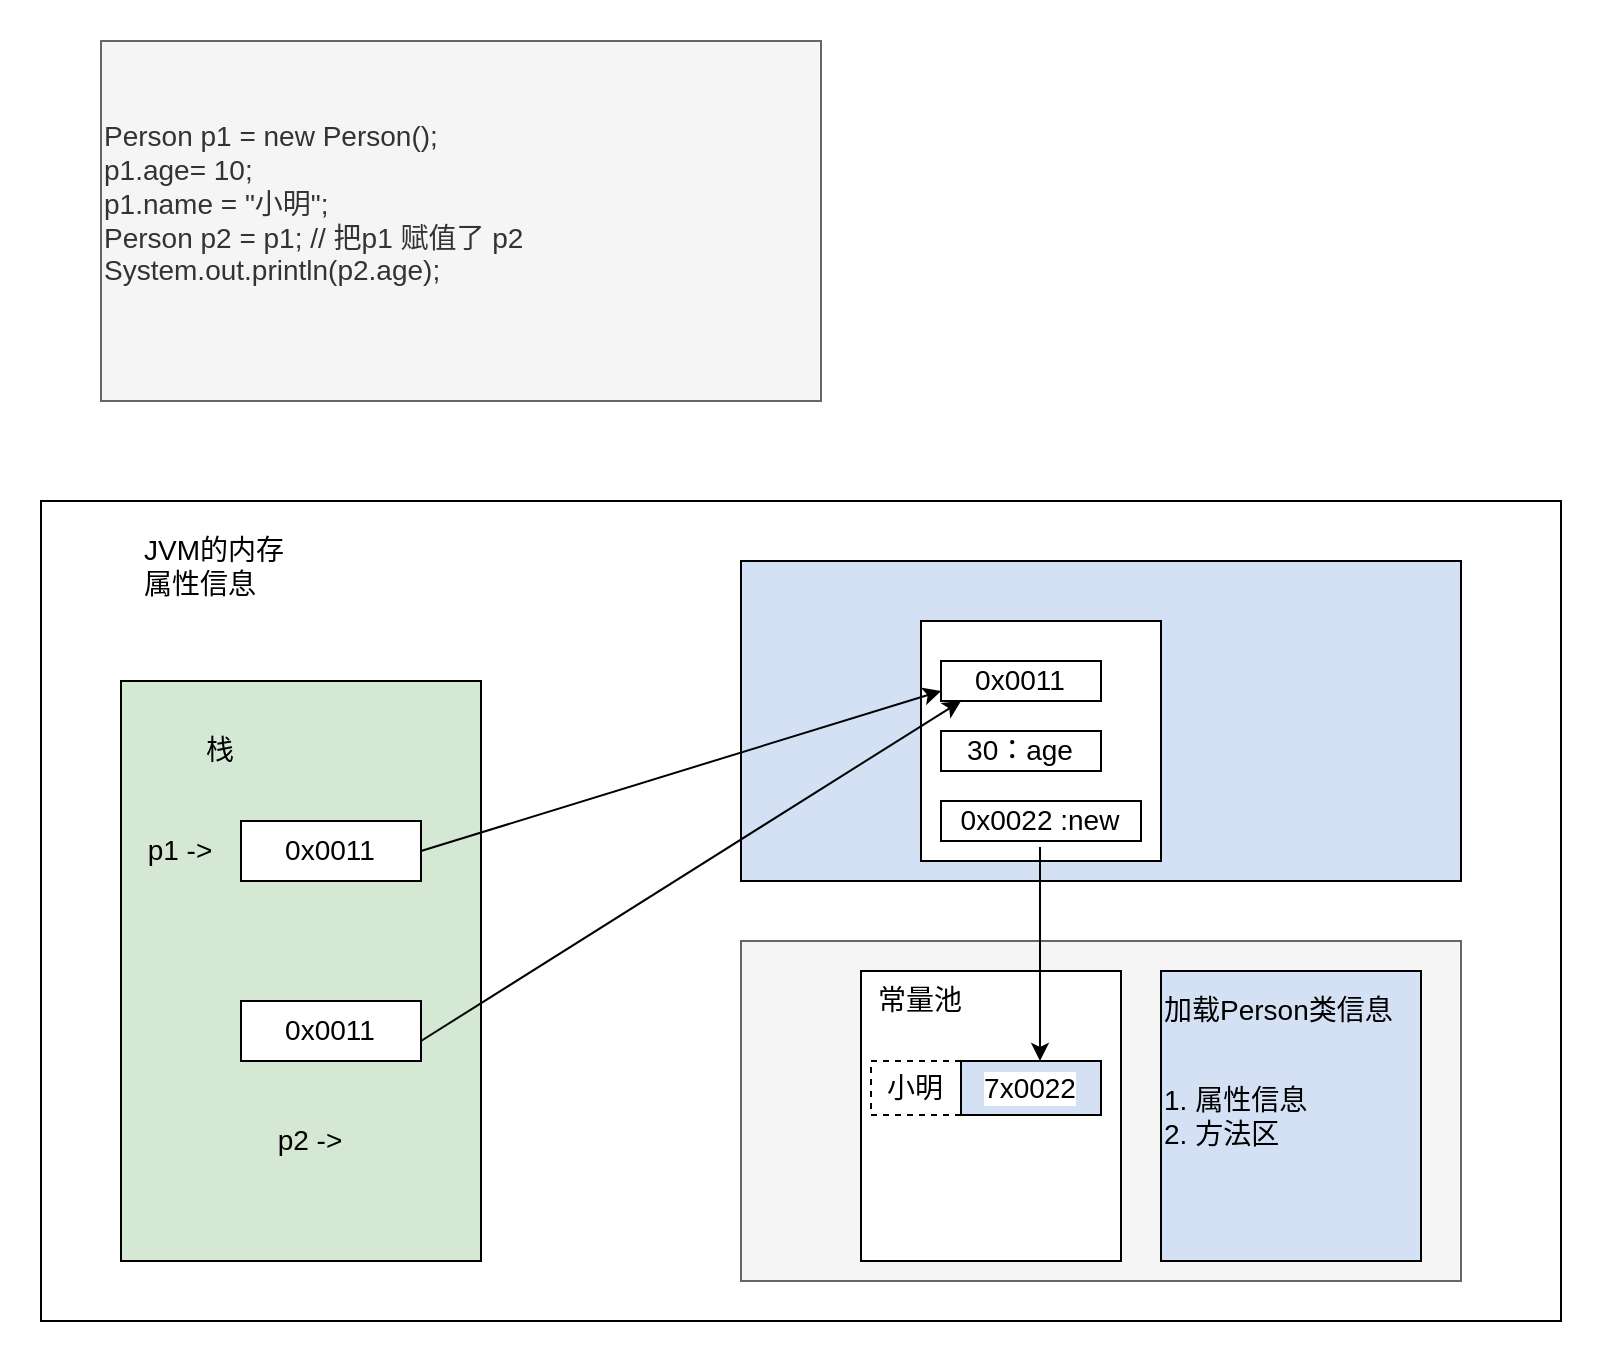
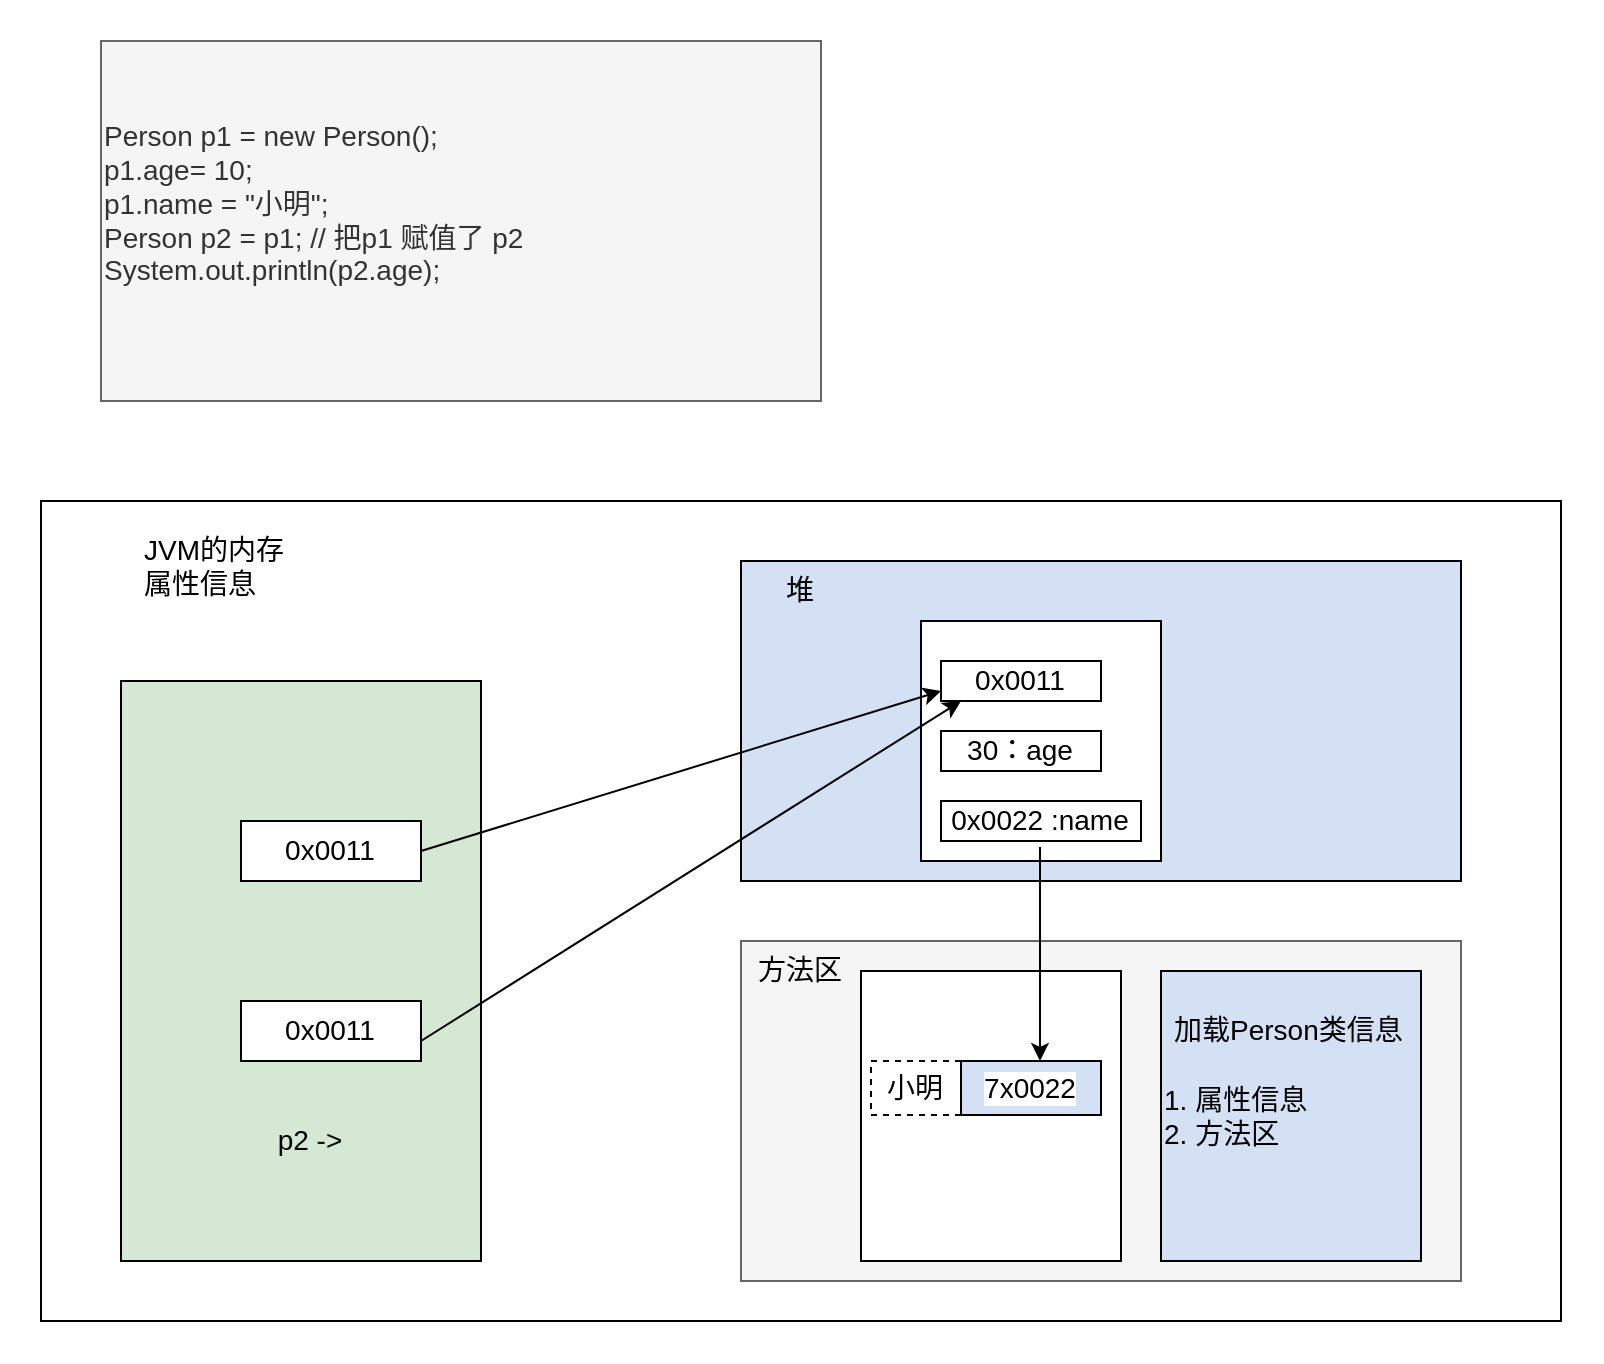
  <mxCell id="0" />
  <mxCell id="1" parent="0" />
  <mxCell id="2" value="&lt;div style=&quot;font-size: 14px&quot;&gt;&lt;font style=&quot;font-size: 14px&quot;&gt;Person p1 = new Person();&lt;/font&gt;&lt;/div&gt;&lt;div style=&quot;font-size: 14px&quot;&gt;&lt;span&gt;&lt;font style=&quot;font-size: 14px&quot;&gt;p1.age= 10;&lt;/font&gt;&lt;/span&gt;&lt;/div&gt;&lt;div style=&quot;font-size: 14px&quot;&gt;&lt;span&gt;&lt;font style=&quot;font-size: 14px&quot;&gt;p1.name = &quot;小明&quot;;&lt;/font&gt;&lt;/span&gt;&lt;/div&gt;&lt;div style=&quot;font-size: 14px&quot;&gt;&lt;font style=&quot;font-size: 14px&quot;&gt;Person p2 = p1; // 把p1 赋值了 p2&amp;nbsp;&lt;/font&gt;&lt;/div&gt;&lt;div style=&quot;font-size: 14px&quot;&gt;&lt;font style=&quot;font-size: 14px&quot;&gt;System.out.println(p2.age);&lt;/font&gt;&lt;/div&gt;&lt;div style=&quot;font-size: 14px&quot;&gt;&lt;font style=&quot;font-size: 14px&quot;&gt;&lt;br&gt;&lt;/font&gt;&lt;/div&gt;" style="text;html=1;strokeColor=#666666;fillColor=#f5f5f5;align=left;verticalAlign=middle;whiteSpace=wrap;rounded=0;fontColor=#333333;" vertex="1" parent="1"><mxGeometry x="50" width="360" height="180" as="geometry" y="20" /></mxCell>
  <mxCell id="3" value="" style="rounded=0;whiteSpace=wrap;html=1;fontSize=14;" vertex="1" parent="1"><mxGeometry x="20" y="250" width="760" height="410" as="geometry" /></mxCell>
  <mxCell id="4" value="" style="rounded=0;whiteSpace=wrap;html=1;fontSize=14;fillColor=#D5E8D4;" vertex="1" parent="1"><mxGeometry x="60" y="340" width="180" height="290" as="geometry" /></mxCell>
  <mxCell id="5" value="" style="rounded=0;whiteSpace=wrap;html=1;fontSize=14;fillColor=#D4E1F5;" vertex="1" parent="1"><mxGeometry x="370" y="280" width="360" height="160" as="geometry" /></mxCell>
  <mxCell id="6" value="" style="rounded=0;whiteSpace=wrap;html=1;fontSize=14;fillColor=#f5f5f5;fontColor=#333333;strokeColor=#666666;" vertex="1" parent="1"><mxGeometry x="370" y="470" width="360" height="170" as="geometry" /></mxCell>
  <mxCell id="7" value="JVM的内存&lt;br&gt;属性信息&lt;br&gt;" style="text;html=1;strokeColor=none;fillColor=none;align=left;verticalAlign=top;whiteSpace=wrap;rounded=0;fontSize=14;" vertex="1" parent="1"><mxGeometry x="70" y="260" width="100" height="40" as="geometry" /></mxCell>
- <mxCell id="8" value="栈" style="text;html=1;strokeColor=none;fillColor=none;align=center;verticalAlign=middle;whiteSpace=wrap;rounded=0;fontSize=14;" vertex="1" parent="1"><mxGeometry x="80" y="360" width="60" height="30" as="geometry" /></mxCell>
  <mxCell id="9" value="0x0011" style="rounded=0;whiteSpace=wrap;html=1;fontSize=14;" vertex="1" parent="1"><mxGeometry x="120" y="410" width="90" height="30" as="geometry" /></mxCell>
- <mxCell id="10" value="p1 -&amp;gt;" style="text;html=1;strokeColor=none;fillColor=none;align=center;verticalAlign=middle;whiteSpace=wrap;rounded=0;fontSize=14;" vertex="1" parent="1"><mxGeometry x="60" y="410" width="60" height="30" as="geometry" /></mxCell>
  <mxCell id="11" value="p2 -&amp;gt;" style="text;html=1;strokeColor=none;fillColor=none;align=center;verticalAlign=middle;whiteSpace=wrap;rounded=0;fontSize=14;" vertex="1" parent="1"><mxGeometry x="125" y="555" width="60" height="30" as="geometry" /></mxCell>
  <mxCell id="12" value="0x0011" style="rounded=0;whiteSpace=wrap;html=1;fontSize=14;" vertex="1" parent="1"><mxGeometry x="120" y="500" width="90" height="30" as="geometry" /></mxCell>
+ <mxCell id="13" value="堆" style="text;html=1;strokeColor=none;fillColor=none;align=center;verticalAlign=middle;whiteSpace=wrap;rounded=0;fontSize=14;" vertex="1" parent="1"><mxGeometry x="370" y="280" width="60" height="30" as="geometry" /></mxCell>
  <mxCell id="14" style="edgeStyle=orthogonalEdgeStyle;rounded=0;jumpStyle=sharp;orthogonalLoop=1;jettySize=auto;html=1;exitX=0;exitY=0.25;exitDx=0;exitDy=0;entryX=0;entryY=0.25;entryDx=0;entryDy=0;fontSize=14;endArrow=classic;endFill=1;strokeWidth=1;" edge="1" parent="1" source="15" target="17"><mxGeometry relative="1" as="geometry" /></mxCell>
  <mxCell id="15" value="" style="rounded=0;whiteSpace=wrap;html=1;fontSize=14;" vertex="1" parent="1"><mxGeometry x="460" y="310" width="120" height="120" as="geometry" /></mxCell>
+ <mxCell id="16" value="方法区&lt;br&gt;" style="text;html=1;strokeColor=none;fillColor=none;align=center;verticalAlign=middle;whiteSpace=wrap;rounded=0;fontSize=14;" vertex="1" parent="1"><mxGeometry x="370" y="470" width="60" height="30" as="geometry" /></mxCell>
  <mxCell id="17" value="0x0011" style="rounded=0;whiteSpace=wrap;html=1;fontSize=14;" vertex="1" parent="1"><mxGeometry x="470" y="330" width="80" height="20" as="geometry" /></mxCell>
  <mxCell id="18" value="30：age" style="rounded=0;whiteSpace=wrap;html=1;fontSize=14;" vertex="1" parent="1"><mxGeometry x="470" y="365" width="80" height="20" as="geometry" /></mxCell>
- <mxCell id="19" value="0x0022 :new" style="rounded=0;whiteSpace=wrap;html=1;fontSize=14;" vertex="1" parent="1"><mxGeometry x="470" y="400" width="100" height="20" as="geometry" /></mxCell>
+ <mxCell id="19" value="0x0022 :name" style="rounded=0;whiteSpace=wrap;html=1;fontSize=14;" vertex="1" parent="1"><mxGeometry x="470" y="400" width="100" height="20" as="geometry" /></mxCell>
  <mxCell id="20" value="" style="rounded=0;whiteSpace=wrap;html=1;fontSize=14;" vertex="1" parent="1"><mxGeometry x="430" y="485" width="130" height="145" as="geometry" /></mxCell>
  <mxCell id="21" value="" style="rounded=0;whiteSpace=wrap;html=1;fontSize=14;labelBackgroundColor=default;fillColor=#D4E1F5;" vertex="1" parent="1"><mxGeometry x="580" y="485" width="130" height="145" as="geometry" /></mxCell>
- <mxCell id="22" value="加载Person类信息" style="text;html=1;strokeColor=none;fillColor=none;align=left;verticalAlign=middle;whiteSpace=wrap;rounded=0;fontSize=14;" vertex="1" parent="1"><mxGeometry x="580" y="490" width="120" height="30" as="geometry" /></mxCell>
+ <mxCell id="22" value="加载Person类信息" style="text;html=1;strokeColor=none;fillColor=none;align=left;verticalAlign=middle;whiteSpace=wrap;rounded=0;fontSize=14;" vertex="1" parent="1"><mxGeometry x="585" y="500" width="120" height="30" as="geometry" /></mxCell>
  <mxCell id="23" value="1. 属性信息&lt;br&gt;2. 方法区" style="text;html=1;strokeColor=none;fillColor=none;align=left;verticalAlign=middle;whiteSpace=wrap;rounded=0;fontSize=14;" vertex="1" parent="1"><mxGeometry x="580" y="543" width="110" height="30" as="geometry" /></mxCell>
- <mxCell id="24" value="常量池" style="text;html=1;strokeColor=none;fillColor=none;align=center;verticalAlign=middle;whiteSpace=wrap;rounded=0;labelBackgroundColor=default;fontSize=14;" vertex="1" parent="1"><mxGeometry x="430" y="485" width="60" height="30" as="geometry" /></mxCell>
  <mxCell id="25" value="小明" style="rounded=0;whiteSpace=wrap;html=1;labelBackgroundColor=default;fontSize=14;fillColor=#FFFFFF;dashed=1;" vertex="1" parent="1"><mxGeometry x="435" y="530" width="45" height="27" as="geometry" /></mxCell>
  <mxCell id="26" value="7x0022" style="rounded=0;whiteSpace=wrap;html=1;labelBackgroundColor=default;fontSize=14;fillColor=#D4E1F5;" vertex="1" parent="1"><mxGeometry x="480" y="530" width="70" height="27" as="geometry" /></mxCell>
  <mxCell id="27" value="" style="endArrow=classic;html=1;rounded=0;fontSize=14;strokeWidth=1;jumpStyle=sharp;" edge="1" parent="1"><mxGeometry width="50" height="50" relative="1" as="geometry"><mxPoint x="519.5" y="423" as="sourcePoint" /><mxPoint x="519.5" y="530" as="targetPoint" /></mxGeometry></mxCell>
  <mxCell id="28" value="" style="endArrow=classic;html=1;rounded=0;fontSize=14;strokeWidth=1;jumpStyle=sharp;entryX=0;entryY=0.75;entryDx=0;entryDy=0;exitX=1;exitY=0.5;exitDx=0;exitDy=0;" edge="1" parent="1" source="9" target="17"><mxGeometry width="50" height="50" relative="1" as="geometry"><mxPoint x="240" y="430" as="sourcePoint" /><mxPoint x="290" y="380" as="targetPoint" /></mxGeometry></mxCell>
  <mxCell id="29" value="" style="endArrow=classic;html=1;rounded=0;fontSize=14;strokeWidth=1;jumpStyle=sharp;entryX=0.125;entryY=1;entryDx=0;entryDy=0;entryPerimeter=0;" edge="1" parent="1" target="17"><mxGeometry width="50" height="50" relative="1" as="geometry"><mxPoint x="210" y="520" as="sourcePoint" /><mxPoint x="260" y="470" as="targetPoint" /></mxGeometry></mxCell>
